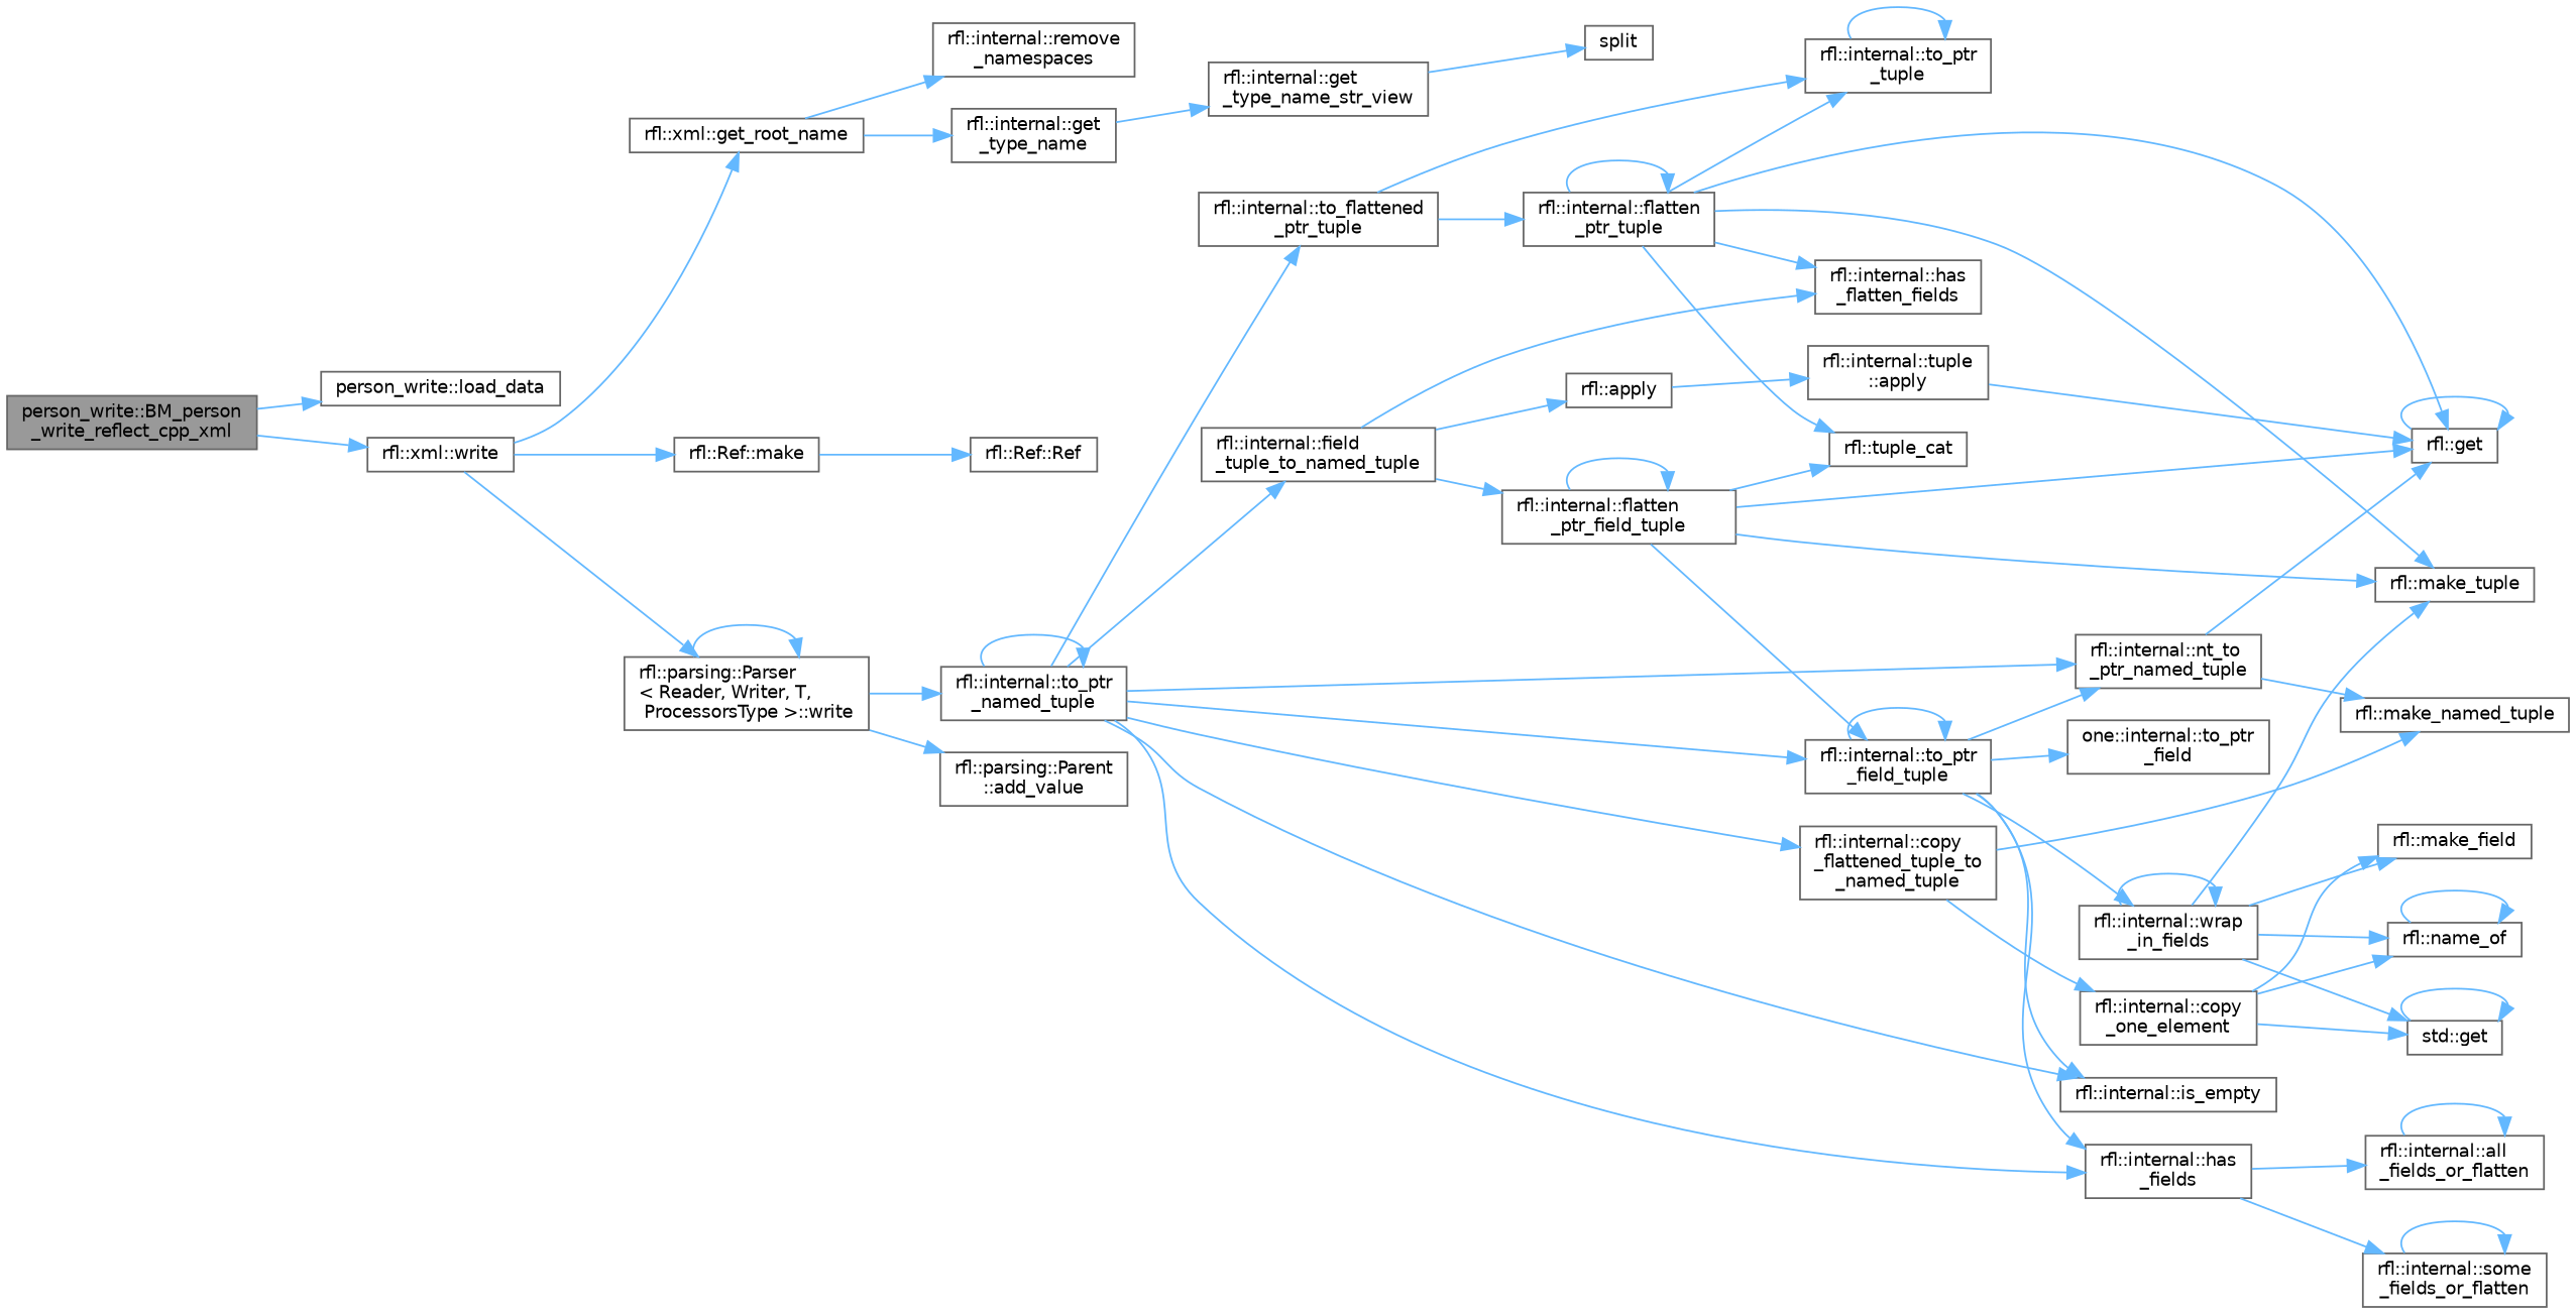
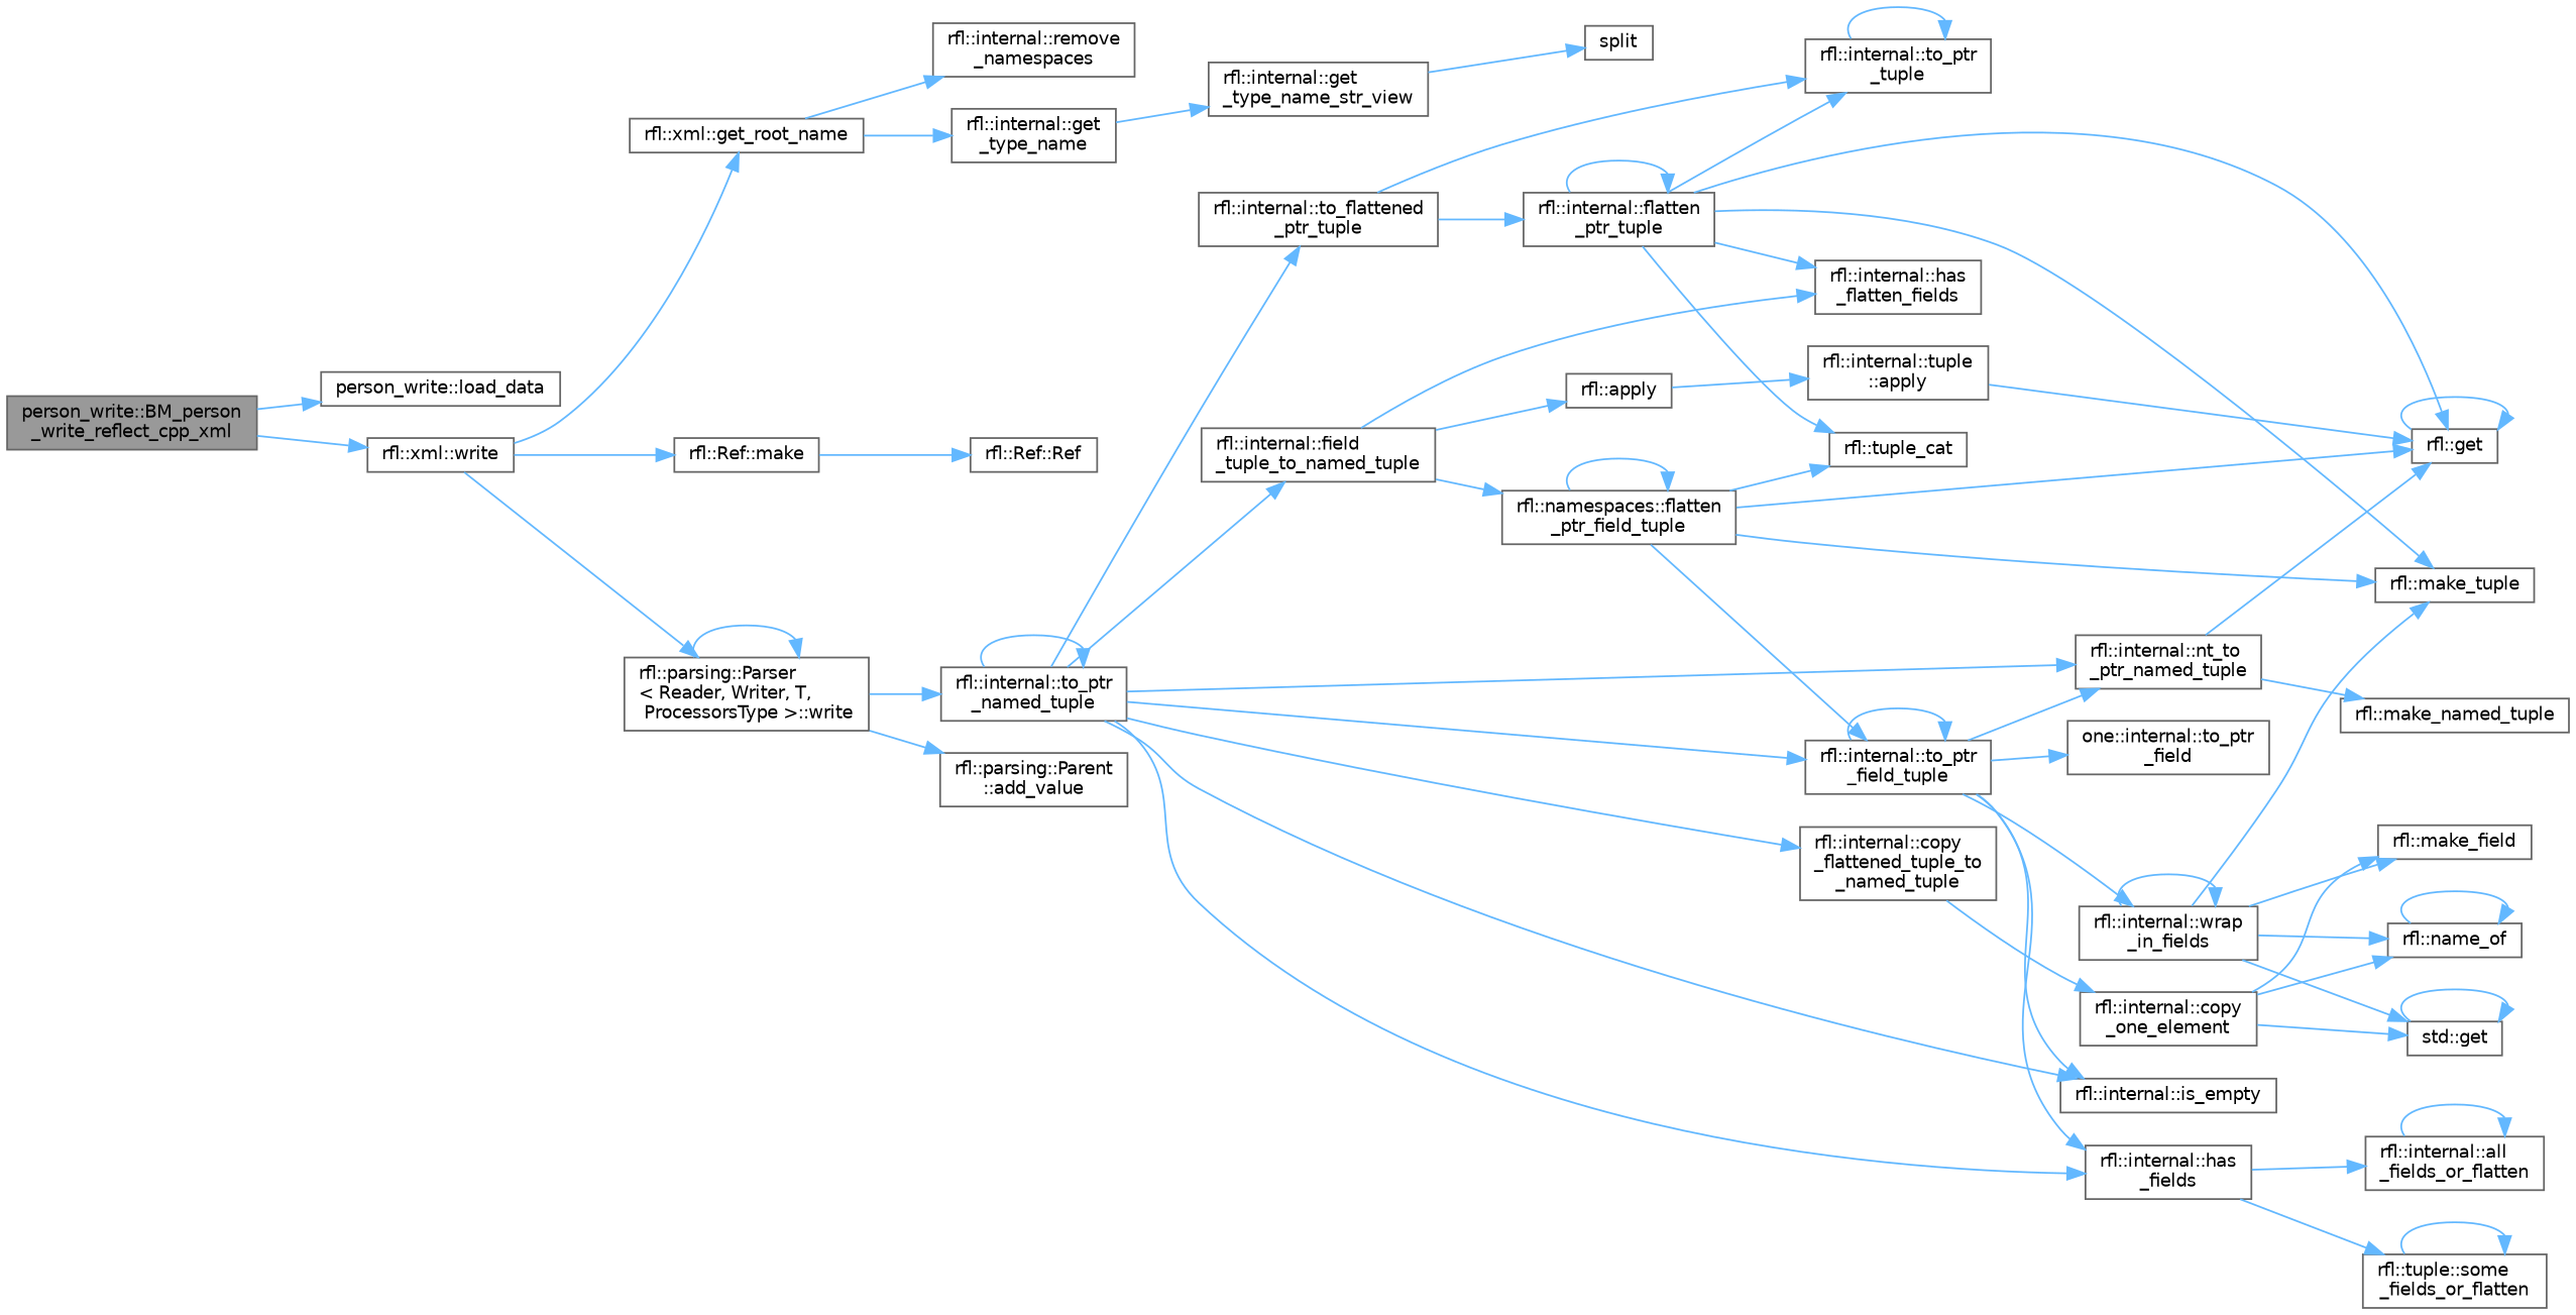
  digraph {
    rankdir=LR
    node [color=grey40 fillcolor=white fontname=Helvetica fontsize=10 shape=box style=filled]
    edge [color=steelblue1 fontname=Helvetica fontsize=10 labelfontname=Helvetica labelfontsize=10 style=solid]
    n1 [color=gray40 fillcolor=grey60 fontcolor=black height=0.2 label="person_write::BM_person\l_write_reflect_cpp_xml" width=0.4]
    n2 [height=0.2 label="person_write::load_data" width=0.4]
    n3 [height=0.2 label="rfl::xml::write" width=0.4]
    n4 [height=0.2 label="rfl::xml::get_root_name" width=0.4]
    n5 [height=0.2 label="rfl::Ref::make" width=0.4]
    n6 [height=0.2 label="rfl::parsing::Parser\l\< Reader, Writer, T,\l ProcessorsType \>::write" width=0.4]
    n7 [height=0.2 label="rfl::internal::get\l_type_name" width=0.4]
    n8 [height=0.2 label="rfl::internal::remove\l_namespaces" width=0.4]
    n9 [height=0.2 label="rfl::Ref::Ref" width=0.4]
    n10 [height=0.2 label="rfl::parsing::Parent\l::add_value" width=0.4]
    n11 [height=0.2 label="rfl::internal::to_ptr\l_named_tuple" width=0.4]
    n12 [height=0.2 label="rfl::internal::get\l_type_name_str_view" width=0.4]
    n13 [height=0.2 label=split width=0.4]
    n14 [height=0.2 label="rfl::internal::copy\l_flattened_tuple_to\l_named_tuple" width=0.4]
    n15 [height=0.2 label="rfl::internal::field\l_tuple_to_named_tuple" width=0.4]
    n16 [height=0.2 label="rfl::internal::to_ptr\l_field_tuple" width=0.4]
    n17 [height=0.2 label="rfl::internal::has\l_fields" width=0.4]
    n18 [height=0.2 label="rfl::internal::is_empty" width=0.4]
    n19 [height=0.2 label="rfl::internal::nt_to\l_ptr_named_tuple" width=0.4]
    n20 [height=0.2 label="rfl::internal::to_flattened\l_ptr_tuple" width=0.4]
    n21 [height=0.2 label="rfl::internal::copy\l_one_element" width=0.4]
    n22 [height=0.2 label="rfl::make_named_tuple" width=0.4]
    n23 [height=0.2 label="rfl::apply" width=0.4]
-   n24 [height=0.2 label="rfl::internal::flatten\l_ptr_field_tuple" width=0.4]
+   n24 [height=0.2 label="rfl::namespaces::flatten\l_ptr_field_tuple" width=0.4]
    n25 [height=0.2 label="rfl::internal::has\l_flatten_fields" width=0.4]
    n26 [height=0.2 label="one::internal::to_ptr\l_field" width=0.4]
    n27 [height=0.2 label="rfl::internal::wrap\l_in_fields" width=0.4]
    n28 [height=0.2 label="rfl::internal::all\l_fields_or_flatten" width=0.4]
-   n29 [height=0.2 label="rfl::internal::some\l_fields_or_flatten" width=0.4]
+   n29 [height=0.2 label="rfl::tuple::some\l_fields_or_flatten" width=0.4]
    n30 [height=0.2 label="rfl::get" width=0.4]
    n31 [height=0.2 label="rfl::internal::flatten\l_ptr_tuple" width=0.4]
    n32 [height=0.2 label="rfl::internal::to_ptr\l_tuple" width=0.4]
    n33 [height=0.2 label="std::get" width=0.4]
    n34 [height=0.2 label="rfl::make_field" width=0.4]
    n35 [height=0.2 label="rfl::name_of" width=0.4]
    n36 [height=0.2 label="rfl::internal::tuple\l::apply" width=0.4]
    n37 [height=0.2 label="rfl::make_tuple" width=0.4]
    n38 [height=0.2 label="rfl::tuple_cat" width=0.4]
    n1 -> n2
    n1 -> n3
    n3 -> n4
    n3 -> n5
    n3 -> n6
    n4 -> n7
    n4 -> n8
    n5 -> n9
    n6 -> n6
    n6 -> n10
    n6 -> n11
    n7 -> n12
    n11 -> n11
    n11 -> n14
    n11 -> n15
    n11 -> n16
    n11 -> n17
    n11 -> n18
    n11 -> n19
    n11 -> n20
    n12 -> n13
    n14 -> n21
-   n14 -> n22
    n15 -> n23
    n15 -> n24
    n15 -> n25
    n16 -> n16
    n16 -> n17
    n16 -> n18
    n16 -> n19
    n16 -> n26
    n16 -> n27
    n17 -> n28
    n17 -> n29
    n19 -> n22
    n19 -> n30
    n20 -> n31
    n20 -> n32
    n21 -> n33
    n21 -> n34
    n21 -> n35
    n23 -> n36
    n24 -> n16
    n24 -> n24
    n24 -> n30
    n24 -> n37
    n24 -> n38
    n27 -> n27
    n27 -> n33
    n27 -> n34
    n27 -> n35
    n27 -> n37
    n28 -> n28
    n29 -> n29
    n30 -> n30
    n31 -> n25
    n31 -> n30
    n31 -> n31
    n31 -> n32
    n31 -> n37
    n31 -> n38
    n32 -> n32
    n33 -> n33
    n35 -> n35
    n36 -> n30
  }
